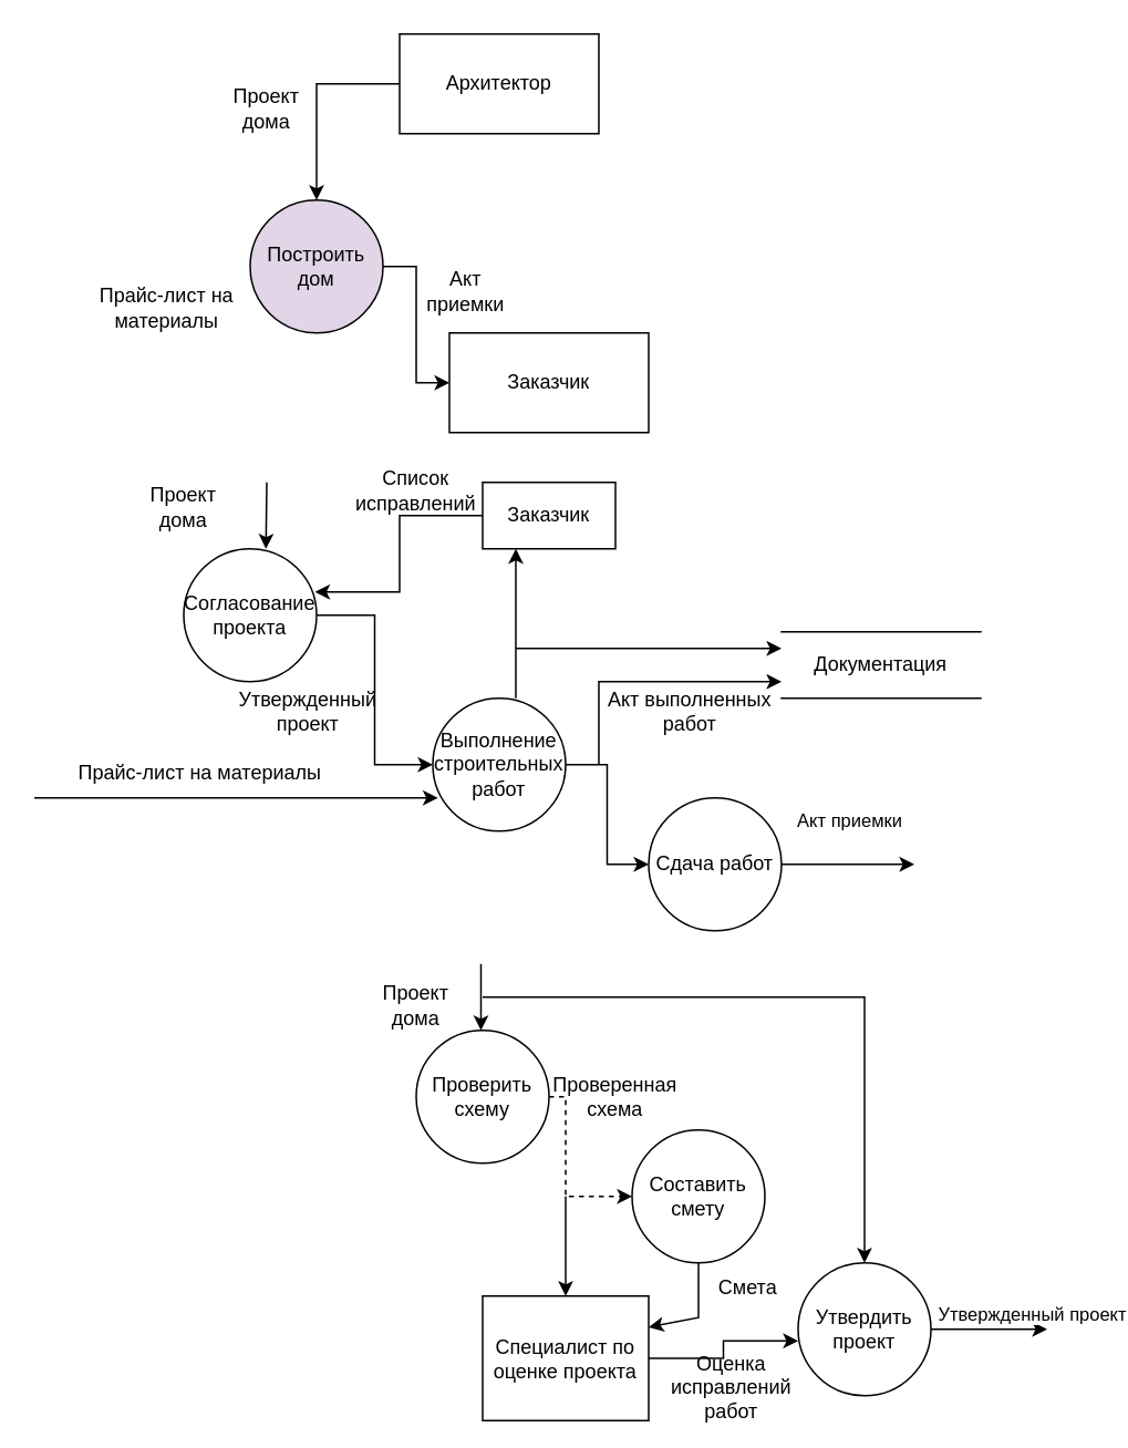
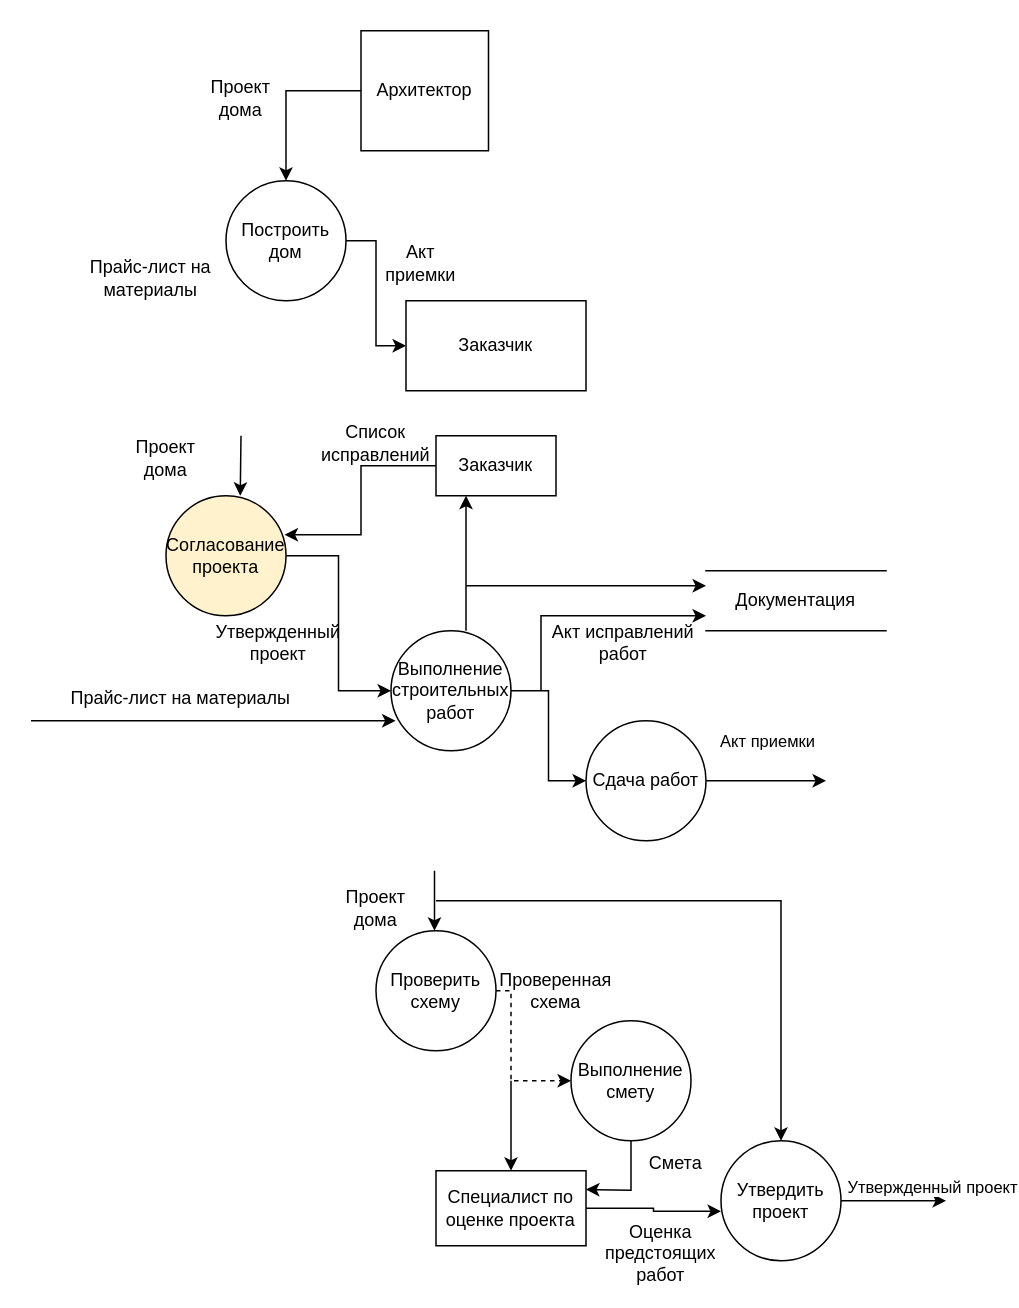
  <mxCell id="0" />
  <mxCell id="1" parent="0" />
  <mxCell id="2" style="edgeStyle=orthogonalEdgeStyle;rounded=0;orthogonalLoop=1;jettySize=auto;html=1;entryX=0;entryY=0.5;entryDx=0;entryDy=0;" edge="1" parent="1" source="3" target="6"><mxGeometry relative="1" as="geometry" /></mxCell>
- <mxCell id="3" value="Построить дом" style="ellipse;whiteSpace=wrap;html=1;aspect=fixed;fillColor=#e1d5e7;" vertex="1" parent="1"><mxGeometry x="150" y="120" width="80" height="80" as="geometry" /></mxCell>
+ <mxCell id="3" value="Построить дом" style="ellipse;whiteSpace=wrap;html=1;aspect=fixed;" vertex="1" parent="1"><mxGeometry x="150" y="120" width="80" height="80" as="geometry" /></mxCell>
  <mxCell id="4" style="edgeStyle=orthogonalEdgeStyle;rounded=0;orthogonalLoop=1;jettySize=auto;html=1;entryX=0.5;entryY=0;entryDx=0;entryDy=0;" edge="1" parent="1" source="5" target="3"><mxGeometry relative="1" as="geometry" /></mxCell>
- <mxCell id="5" value="Архитектор" style="rounded=0;whiteSpace=wrap;html=1;" vertex="1" parent="1"><mxGeometry x="240" y="20" width="120" height="60" as="geometry" /></mxCell>
+ <mxCell id="5" value="Архитектор" style="rounded=0;whiteSpace=wrap;html=1;" vertex="1" parent="1"><mxGeometry x="240" y="20" width="85" height="80" as="geometry" /></mxCell>
  <mxCell id="6" value="Заказчик" style="rounded=0;whiteSpace=wrap;html=1;" vertex="1" parent="1"><mxGeometry x="270" y="200" width="120" height="60" as="geometry" /></mxCell>
  <mxCell id="7" style="edgeStyle=orthogonalEdgeStyle;rounded=0;orthogonalLoop=1;jettySize=auto;html=1;entryX=0;entryY=0.5;entryDx=0;entryDy=0;" edge="1" parent="1" source="8" target="10"><mxGeometry relative="1" as="geometry" /></mxCell>
- <mxCell id="8" value="Согласование проекта" style="ellipse;whiteSpace=wrap;html=1;aspect=fixed;" vertex="1" parent="1"><mxGeometry x="110" y="330" width="80" height="80" as="geometry" /></mxCell>
+ <mxCell id="8" value="Согласование проекта" style="ellipse;whiteSpace=wrap;html=1;aspect=fixed;fillColor=#fff2cc;" vertex="1" parent="1"><mxGeometry x="110" y="330" width="80" height="80" as="geometry" /></mxCell>
  <mxCell id="9" style="edgeStyle=orthogonalEdgeStyle;rounded=0;orthogonalLoop=1;jettySize=auto;html=1;entryX=0;entryY=0.5;entryDx=0;entryDy=0;" edge="1" parent="1" source="10" target="11"><mxGeometry relative="1" as="geometry" /></mxCell>
  <mxCell id="10" value="Выполнение строительных работ" style="ellipse;whiteSpace=wrap;html=1;aspect=fixed;" vertex="1" parent="1"><mxGeometry x="260" y="420" width="80" height="80" as="geometry" /></mxCell>
  <mxCell id="11" value="&lt;div&gt;Сдача работ&lt;/div&gt;" style="ellipse;whiteSpace=wrap;html=1;aspect=fixed;" vertex="1" parent="1"><mxGeometry x="390" y="480" width="80" height="80" as="geometry" /></mxCell>
  <mxCell id="12" value="Заказчик" style="rounded=0;whiteSpace=wrap;html=1;" vertex="1" parent="1"><mxGeometry x="290" y="290" width="80" height="40" as="geometry" /></mxCell>
  <mxCell id="13" value="Документация" style="shape=partialRectangle;whiteSpace=wrap;html=1;left=0;right=0;fillColor=none;" vertex="1" parent="1"><mxGeometry x="470" y="380" width="120" height="40" as="geometry" /></mxCell>
  <mxCell id="14" style="edgeStyle=orthogonalEdgeStyle;rounded=0;orthogonalLoop=1;jettySize=auto;html=1;entryX=0.988;entryY=0.325;entryDx=0;entryDy=0;entryPerimeter=0;" edge="1" parent="1" source="12" target="8"><mxGeometry relative="1" as="geometry" /></mxCell>
  <mxCell id="15" value="" style="endArrow=classic;html=1;rounded=0;entryX=0.038;entryY=0.75;entryDx=0;entryDy=0;entryPerimeter=0;" edge="1" parent="1" target="10"><mxGeometry width="50" height="50" relative="1" as="geometry"><mxPoint x="20" y="480" as="sourcePoint" /><mxPoint x="110" y="480" as="targetPoint" /><Array as="points"><mxPoint x="190" y="480" /></Array></mxGeometry></mxCell>
  <mxCell id="16" value="" style="endArrow=classic;html=1;rounded=0;" edge="1" parent="1"><mxGeometry width="50" height="50" relative="1" as="geometry"><mxPoint x="360" y="460" as="sourcePoint" /><mxPoint x="470" y="410" as="targetPoint" /><Array as="points"><mxPoint x="360" y="410" /></Array></mxGeometry></mxCell>
- <mxCell id="17" value="Акт выполненных работ" style="text;html=1;strokeColor=none;fillColor=none;align=center;verticalAlign=middle;whiteSpace=wrap;rounded=0;" vertex="1" parent="1"><mxGeometry x="360" y="412.5" width="110" height="30" as="geometry" /></mxCell>
+ <mxCell id="17" value="Акт исправлений работ" style="text;html=1;strokeColor=none;fillColor=none;align=center;verticalAlign=middle;whiteSpace=wrap;rounded=0;" vertex="1" parent="1"><mxGeometry x="360" y="412.5" width="110" height="30" as="geometry" /></mxCell>
  <mxCell id="18" value="Утвержденный проект" style="text;html=1;strokeColor=none;fillColor=none;align=center;verticalAlign=middle;whiteSpace=wrap;rounded=0;" vertex="1" parent="1"><mxGeometry x="150" y="420" width="70" height="15" as="geometry" /></mxCell>
  <mxCell id="19" value="&lt;div&gt;Прайс-лист на материалы&lt;/div&gt;" style="text;html=1;strokeColor=none;fillColor=none;align=center;verticalAlign=middle;whiteSpace=wrap;rounded=0;" vertex="1" parent="1"><mxGeometry x="30" y="450" width="180" height="30" as="geometry" /></mxCell>
  <mxCell id="20" value="" style="endArrow=classic;html=1;rounded=0;" edge="1" parent="1"><mxGeometry width="50" height="50" relative="1" as="geometry"><mxPoint x="160" y="290" as="sourcePoint" /><mxPoint x="159.5" y="330" as="targetPoint" /></mxGeometry></mxCell>
  <mxCell id="21" value="Проект дома" style="text;html=1;strokeColor=none;fillColor=none;align=center;verticalAlign=middle;whiteSpace=wrap;rounded=0;" vertex="1" parent="1"><mxGeometry x="80" y="290" width="60" height="30" as="geometry" /></mxCell>
  <mxCell id="22" value="" style="endArrow=classic;html=1;rounded=0;" edge="1" parent="1"><mxGeometry width="50" height="50" relative="1" as="geometry"><mxPoint x="470" y="520" as="sourcePoint" /><mxPoint x="550" y="520" as="targetPoint" /></mxGeometry></mxCell>
  <mxCell id="23" value="&lt;div&gt;Акт приемки&lt;/div&gt;&lt;div&gt;&lt;br&gt;&lt;/div&gt;" style="edgeLabel;html=1;align=center;verticalAlign=middle;resizable=0;points=[];" vertex="1" connectable="0" parent="22"><mxGeometry x="0.425" y="4" relative="1" as="geometry"><mxPoint x="-17" y="-16" as="offset" /></mxGeometry></mxCell>
  <mxCell id="24" value="" style="endArrow=classic;html=1;rounded=0;entryX=0.25;entryY=1;entryDx=0;entryDy=0;" edge="1" parent="1" target="12"><mxGeometry width="50" height="50" relative="1" as="geometry"><mxPoint x="310" y="420" as="sourcePoint" /><mxPoint x="360" y="355" as="targetPoint" /></mxGeometry></mxCell>
  <mxCell id="25" value="" style="endArrow=classic;html=1;rounded=0;entryX=0;entryY=0.5;entryDx=0;entryDy=0;" edge="1" parent="1"><mxGeometry width="50" height="50" relative="1" as="geometry"><mxPoint x="310" y="390" as="sourcePoint" /><mxPoint x="470" y="390" as="targetPoint" /></mxGeometry></mxCell>
  <mxCell id="26" value="Список исправлений" style="text;html=1;strokeColor=none;fillColor=none;align=center;verticalAlign=middle;whiteSpace=wrap;rounded=0;" vertex="1" parent="1"><mxGeometry x="220" y="280" width="60" height="30" as="geometry" /></mxCell>
  <mxCell id="27" style="edgeStyle=orthogonalEdgeStyle;rounded=0;orthogonalLoop=1;jettySize=auto;html=1;entryX=0;entryY=0.5;entryDx=0;entryDy=0;dashed=1;" edge="1" parent="1" source="28" target="29"><mxGeometry relative="1" as="geometry"><Array as="points"><mxPoint x="340" y="660" /><mxPoint x="340" y="720" /></Array></mxGeometry></mxCell>
  <mxCell id="28" value="Проверить схему" style="ellipse;whiteSpace=wrap;html=1;aspect=fixed;" vertex="1" parent="1"><mxGeometry x="250" y="620" width="80" height="80" as="geometry" /></mxCell>
- <mxCell id="29" value="Составить смету" style="ellipse;whiteSpace=wrap;html=1;aspect=fixed;" vertex="1" parent="1"><mxGeometry x="380" y="680" width="80" height="80" as="geometry" /></mxCell>
+ <mxCell id="29" value="Выполнение смету" style="ellipse;whiteSpace=wrap;html=1;aspect=fixed;" vertex="1" parent="1"><mxGeometry x="380" y="680" width="80" height="80" as="geometry" /></mxCell>
  <mxCell id="30" value="Утвердить проект" style="ellipse;whiteSpace=wrap;html=1;aspect=fixed;" vertex="1" parent="1"><mxGeometry x="480" y="760" width="80" height="80" as="geometry" /></mxCell>
- <mxCell id="31" value="Специалист по оценке проекта" style="rounded=0;whiteSpace=wrap;html=1;" vertex="1" parent="1"><mxGeometry x="290" y="780" width="100" height="75" as="geometry" /></mxCell>
+ <mxCell id="31" value="Специалист по оценке проекта" style="rounded=0;whiteSpace=wrap;html=1;" vertex="1" parent="1"><mxGeometry x="290" y="780" width="100" height="50" as="geometry" /></mxCell>
  <mxCell id="32" value="" style="endArrow=classic;html=1;rounded=0;" edge="1" parent="1" target="31"><mxGeometry width="50" height="50" relative="1" as="geometry"><mxPoint x="340" y="720" as="sourcePoint" /><mxPoint x="390" y="670" as="targetPoint" /></mxGeometry></mxCell>
  <mxCell id="33" value="" style="endArrow=classic;html=1;rounded=0;exitX=0.5;exitY=1;exitDx=0;exitDy=0;entryX=1;entryY=0.25;entryDx=0;entryDy=0;" edge="1" parent="1" source="29" target="31"><mxGeometry width="50" height="50" relative="1" as="geometry"><mxPoint x="440" y="720" as="sourcePoint" /><mxPoint x="380" y="790" as="targetPoint" /><Array as="points"><mxPoint x="420" y="793" /></Array></mxGeometry></mxCell>
  <mxCell id="34" style="edgeStyle=orthogonalEdgeStyle;rounded=0;orthogonalLoop=1;jettySize=auto;html=1;entryX=0;entryY=0.588;entryDx=0;entryDy=0;entryPerimeter=0;" edge="1" parent="1" source="31" target="30"><mxGeometry relative="1" as="geometry" /></mxCell>
  <mxCell id="35" value="" style="endArrow=classic;html=1;rounded=0;" edge="1" parent="1"><mxGeometry width="50" height="50" relative="1" as="geometry"><mxPoint x="289" y="580" as="sourcePoint" /><mxPoint x="289" y="620" as="targetPoint" /></mxGeometry></mxCell>
  <mxCell id="36" value="Проект дома" style="text;html=1;strokeColor=none;fillColor=none;align=center;verticalAlign=middle;whiteSpace=wrap;rounded=0;" vertex="1" parent="1"><mxGeometry x="220" y="590" width="60" height="30" as="geometry" /></mxCell>
  <mxCell id="37" value="Проверенная схема" style="text;html=1;strokeColor=none;fillColor=none;align=center;verticalAlign=middle;whiteSpace=wrap;rounded=0;" vertex="1" parent="1"><mxGeometry x="340" y="645" width="60" height="30" as="geometry" /></mxCell>
  <mxCell id="38" value="Смета" style="text;html=1;strokeColor=none;fillColor=none;align=center;verticalAlign=middle;whiteSpace=wrap;rounded=0;" vertex="1" parent="1"><mxGeometry x="420" y="760" width="60" height="30" as="geometry" /></mxCell>
- <mxCell id="39" value="Оценка исправлений работ" style="text;html=1;strokeColor=none;fillColor=none;align=center;verticalAlign=middle;whiteSpace=wrap;rounded=0;" vertex="1" parent="1"><mxGeometry x="410" y="820" width="60" height="30" as="geometry" /></mxCell>
+ <mxCell id="39" value="Оценка предстоящих работ" style="text;html=1;strokeColor=none;fillColor=none;align=center;verticalAlign=middle;whiteSpace=wrap;rounded=0;" vertex="1" parent="1"><mxGeometry x="410" y="820" width="60" height="30" as="geometry" /></mxCell>
  <mxCell id="40" value="" style="endArrow=classic;html=1;rounded=0;entryX=0.5;entryY=0;entryDx=0;entryDy=0;" edge="1" parent="1" target="30"><mxGeometry width="50" height="50" relative="1" as="geometry"><mxPoint x="290" y="600" as="sourcePoint" /><mxPoint x="600" y="570" as="targetPoint" /><Array as="points"><mxPoint x="520" y="600" /></Array></mxGeometry></mxCell>
  <mxCell id="41" value="" style="endArrow=classic;html=1;rounded=0;" edge="1" parent="1"><mxGeometry width="50" height="50" relative="1" as="geometry"><mxPoint x="560" y="800" as="sourcePoint" /><mxPoint x="630" y="800" as="targetPoint" /></mxGeometry></mxCell>
  <mxCell id="42" value="Утвержденный проект" style="edgeLabel;html=1;align=center;verticalAlign=middle;resizable=0;points=[];" vertex="1" connectable="0" parent="41"><mxGeometry x="0.143" relative="1" as="geometry"><mxPoint x="20" y="-10" as="offset" /></mxGeometry></mxCell>
  <mxCell id="43" value="Акт приемки" style="text;html=1;strokeColor=none;fillColor=none;align=center;verticalAlign=middle;whiteSpace=wrap;rounded=0;" vertex="1" parent="1"><mxGeometry x="250" y="160" width="60" height="30" as="geometry" /></mxCell>
  <mxCell id="44" value="&lt;div&gt;Проект дома&lt;/div&gt;" style="text;html=1;strokeColor=none;fillColor=none;align=center;verticalAlign=middle;whiteSpace=wrap;rounded=0;" vertex="1" parent="1"><mxGeometry x="130" y="50" width="60" height="30" as="geometry" /></mxCell>
  <mxCell id="45" value="Прайс-лист на материалы" style="text;html=1;strokeColor=none;fillColor=none;align=center;verticalAlign=middle;whiteSpace=wrap;rounded=0;" vertex="1" parent="1"><mxGeometry x="50" y="170" width="100" height="30" as="geometry" /></mxCell>
